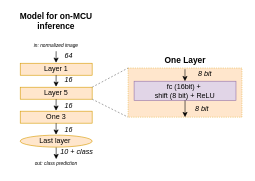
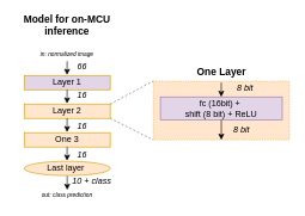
  <mxCell id="0" />
  <mxCell id="1" parent="0" />
  <mxCell id="2" value="" style="rounded=0;whiteSpace=wrap;html=1;dashed=1;dashPattern=1 2;fillColor=#ffe6cc;strokeColor=#d79b00;" parent="1" vertex="1"><mxGeometry x="213" y="112.99" width="190" height="82.01" as="geometry" /></mxCell>
  <mxCell id="3" value="fc (16bit) +&amp;nbsp;&lt;div&gt;shift (8 bit) + ReLU&lt;/div&gt;" style="rounded=0;whiteSpace=wrap;html=1;fillColor=#e1d5e7;strokeColor=#9673a6;" parent="1" vertex="1"><mxGeometry x="223" y="135" width="170" height="32.01" as="geometry" /></mxCell>
  <mxCell id="4" value="" style="edgeStyle=orthogonalEdgeStyle;rounded=0;orthogonalLoop=1;jettySize=auto;html=1;exitX=0.5;exitY=1;exitDx=0;exitDy=0;" parent="1" source="3" edge="1"><mxGeometry relative="1" as="geometry"><mxPoint x="308" y="195" as="targetPoint" /><mxPoint x="308" y="202.99" as="sourcePoint" /></mxGeometry></mxCell>
  <mxCell id="5" value="One Layer" style="text;html=1;align=center;verticalAlign=middle;whiteSpace=wrap;rounded=0;fontSize=14;fontStyle=1" parent="1" vertex="1"><mxGeometry x="265.5" y="85" width="85" height="30" as="geometry" /></mxCell>
  <mxCell id="6" value="" style="edgeStyle=orthogonalEdgeStyle;rounded=0;orthogonalLoop=1;jettySize=auto;html=1;entryX=0.5;entryY=0;entryDx=0;entryDy=0;" parent="1" edge="1"><mxGeometry relative="1" as="geometry"><mxPoint x="307.9" y="115" as="sourcePoint" /><mxPoint x="307.9" y="135" as="targetPoint" /></mxGeometry></mxCell>
- <mxCell id="7" value="Layer 1" style="rounded=0;whiteSpace=wrap;html=1;fillColor=#ffe6cc;strokeColor=#d79b00;" parent="1" vertex="1"><mxGeometry x="33" y="105" width="120" height="20" as="geometry" /></mxCell>
+ <mxCell id="7" value="Layer 1" style="rounded=0;whiteSpace=wrap;html=1;fillColor=#e1d5e7;strokeColor=#d79b00;" parent="1" vertex="1"><mxGeometry x="33" y="105" width="120" height="20" as="geometry" /></mxCell>
  <mxCell id="8" style="edgeStyle=orthogonalEdgeStyle;rounded=0;orthogonalLoop=1;jettySize=auto;html=1;entryX=0.498;entryY=-0.038;entryDx=0;entryDy=0;startArrow=none;startFill=0;entryPerimeter=0;" parent="1" target="7" edge="1"><mxGeometry relative="1" as="geometry"><mxPoint x="92.955" y="85" as="sourcePoint" /><mxPoint x="92.95" y="115" as="targetPoint" /></mxGeometry></mxCell>
- <mxCell id="9" value="64" style="text;html=1;align=center;verticalAlign=middle;whiteSpace=wrap;rounded=0;fontStyle=2" parent="1" vertex="1"><mxGeometry x="99" y="85" width="30" height="15" as="geometry" /></mxCell>
- <mxCell id="10" value="Layer 5" style="rounded=0;whiteSpace=wrap;html=1;fillColor=#ffe6cc;strokeColor=#d79b00;" parent="1" vertex="1"><mxGeometry x="33" y="145" width="120" height="20" as="geometry" /></mxCell>
+ <mxCell id="9" value="66" style="text;html=1;align=center;verticalAlign=middle;whiteSpace=wrap;rounded=0;fontStyle=2" parent="1" vertex="1"><mxGeometry x="99" y="85" width="30" height="15" as="geometry" /></mxCell>
+ <mxCell id="10" value="Layer 2" style="rounded=0;whiteSpace=wrap;html=1;fillColor=#ffe6cc;strokeColor=#d79b00;" parent="1" vertex="1"><mxGeometry x="33" y="145" width="120" height="20" as="geometry" /></mxCell>
  <mxCell id="11" style="edgeStyle=orthogonalEdgeStyle;rounded=0;orthogonalLoop=1;jettySize=auto;html=1;entryX=0.498;entryY=-0.038;entryDx=0;entryDy=0;startArrow=none;startFill=0;entryPerimeter=0;" parent="1" target="10" edge="1"><mxGeometry relative="1" as="geometry"><mxPoint x="92.955" y="125" as="sourcePoint" /><mxPoint x="92.95" y="155" as="targetPoint" /></mxGeometry></mxCell>
  <mxCell id="12" value="16" style="text;html=1;align=center;verticalAlign=middle;whiteSpace=wrap;rounded=0;fontStyle=2" parent="1" vertex="1"><mxGeometry x="99" y="125" width="30" height="15" as="geometry" /></mxCell>
  <mxCell id="13" value="One 3" style="rounded=0;whiteSpace=wrap;html=1;fillColor=#ffe6cc;strokeColor=#d79b00;" parent="1" vertex="1"><mxGeometry x="33" y="185" width="120" height="20" as="geometry" /></mxCell>
  <mxCell id="14" style="edgeStyle=orthogonalEdgeStyle;rounded=0;orthogonalLoop=1;jettySize=auto;html=1;entryX=0.498;entryY=-0.038;entryDx=0;entryDy=0;startArrow=none;startFill=0;entryPerimeter=0;" parent="1" target="13" edge="1"><mxGeometry relative="1" as="geometry"><mxPoint x="92.955" y="165" as="sourcePoint" /><mxPoint x="92.95" y="195" as="targetPoint" /></mxGeometry></mxCell>
  <mxCell id="15" value="16" style="text;html=1;align=center;verticalAlign=middle;whiteSpace=wrap;rounded=0;fontStyle=2" parent="1" vertex="1"><mxGeometry x="99" y="168" width="30" height="15" as="geometry" /></mxCell>
  <mxCell id="16" style="edgeStyle=orthogonalEdgeStyle;rounded=0;orthogonalLoop=1;jettySize=auto;html=1;entryX=0.5;entryY=0;entryDx=0;entryDy=0;" parent="1" source="17" edge="1"><mxGeometry relative="1" as="geometry"><mxPoint x="93" y="265" as="targetPoint" /></mxGeometry></mxCell>
  <mxCell id="17" value="Last layer&amp;nbsp;" style="ellipse;whiteSpace=wrap;html=1;fillColor=#ffe6cc;strokeColor=#d79b00;" parent="1" vertex="1"><mxGeometry x="33" y="225" width="120" height="20" as="geometry" /></mxCell>
  <mxCell id="18" style="edgeStyle=orthogonalEdgeStyle;rounded=0;orthogonalLoop=1;jettySize=auto;html=1;entryX=0.498;entryY=-0.038;entryDx=0;entryDy=0;startArrow=none;startFill=0;entryPerimeter=0;" parent="1" target="17" edge="1"><mxGeometry relative="1" as="geometry"><mxPoint x="92.955" y="205" as="sourcePoint" /><mxPoint x="92.95" y="235" as="targetPoint" /></mxGeometry></mxCell>
  <mxCell id="19" value="16" style="text;html=1;align=center;verticalAlign=middle;whiteSpace=wrap;rounded=0;fontStyle=2" parent="1" vertex="1"><mxGeometry x="99" y="208" width="30" height="15" as="geometry" /></mxCell>
  <mxCell id="20" value="10 + class" style="text;html=1;align=center;verticalAlign=middle;whiteSpace=wrap;rounded=0;fontStyle=2" parent="1" vertex="1"><mxGeometry x="94.5" y="245" width="65" height="15" as="geometry" /></mxCell>
  <mxCell id="21" value="out: class prediction" style="text;html=1;align=center;verticalAlign=middle;whiteSpace=wrap;rounded=0;fontStyle=2;fontSize=8;" parent="1" vertex="1"><mxGeometry x="33" y="265" width="120" height="15" as="geometry" /></mxCell>
  <mxCell id="22" value="in: normalized image" style="text;html=1;align=center;verticalAlign=middle;whiteSpace=wrap;rounded=0;fontStyle=2;fontSize=8;" parent="1" vertex="1"><mxGeometry x="33" y="67.99" width="120" height="15" as="geometry" /></mxCell>
  <mxCell id="23" value="Model&amp;nbsp;&lt;span style=&quot;background-color: initial;&quot;&gt;for on-MCU inference&lt;/span&gt;" style="text;html=1;align=center;verticalAlign=middle;whiteSpace=wrap;rounded=0;fontSize=14;fontStyle=1" parent="1" vertex="1"><mxGeometry x="20" y="20" width="146" height="30" as="geometry" /></mxCell>
  <mxCell id="24" value="" style="endArrow=none;html=1;strokeWidth=1;rounded=0;entryX=0;entryY=0;entryDx=0;entryDy=0;dashed=1;strokeColor=#696969;" parent="1" target="2" edge="1"><mxGeometry width="50" height="50" relative="1" as="geometry"><mxPoint x="153" y="145" as="sourcePoint" /><mxPoint x="203" y="95" as="targetPoint" /></mxGeometry></mxCell>
  <mxCell id="25" value="" style="endArrow=none;html=1;strokeWidth=1;rounded=0;entryX=0;entryY=1;entryDx=0;entryDy=0;dashed=1;strokeColor=#696969;" parent="1" target="2" edge="1"><mxGeometry width="50" height="50" relative="1" as="geometry"><mxPoint x="153" y="165" as="sourcePoint" /><mxPoint x="213" y="130" as="targetPoint" /></mxGeometry></mxCell>
  <mxCell id="26" value="8 bit&amp;nbsp;" style="text;html=1;align=center;verticalAlign=middle;whiteSpace=wrap;rounded=0;fontStyle=2" parent="1" vertex="1"><mxGeometry x="318" y="173" width="40" height="15" as="geometry" /></mxCell>
  <mxCell id="27" value="8 bit&amp;nbsp;" style="text;html=1;align=center;verticalAlign=middle;whiteSpace=wrap;rounded=0;fontStyle=2" parent="1" vertex="1"><mxGeometry x="323" y="115" width="40" height="15" as="geometry" /></mxCell>
